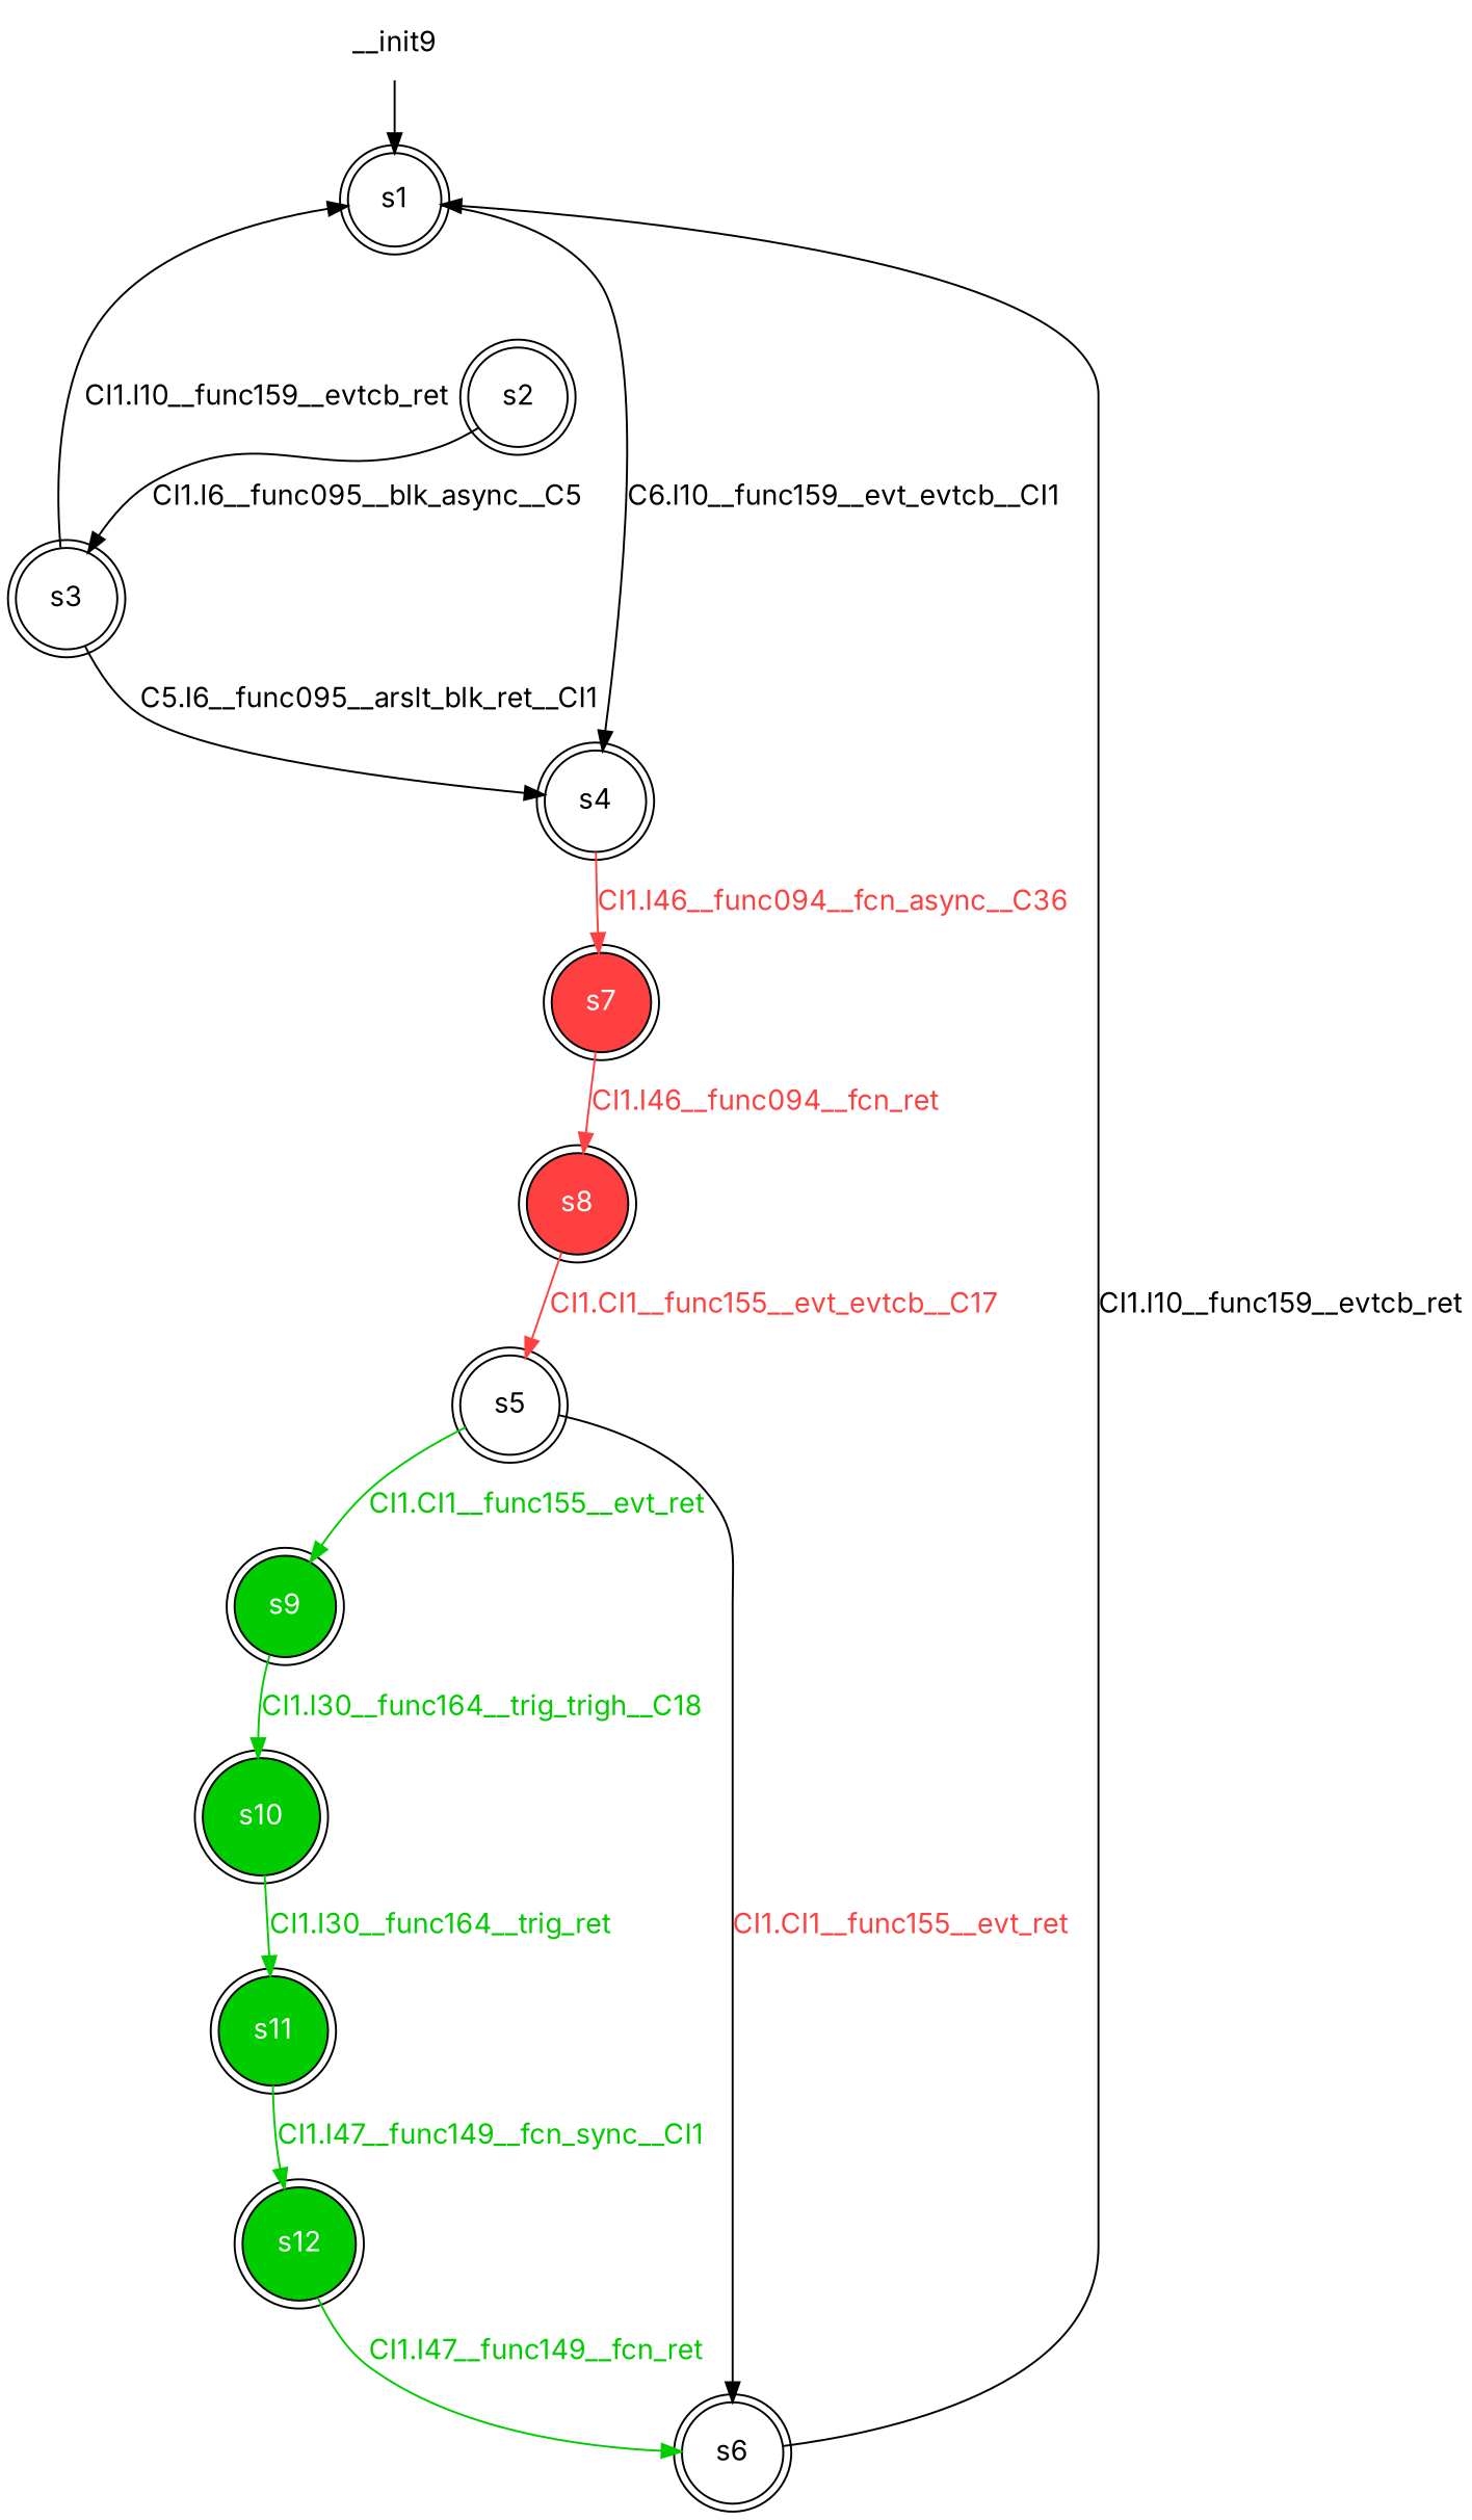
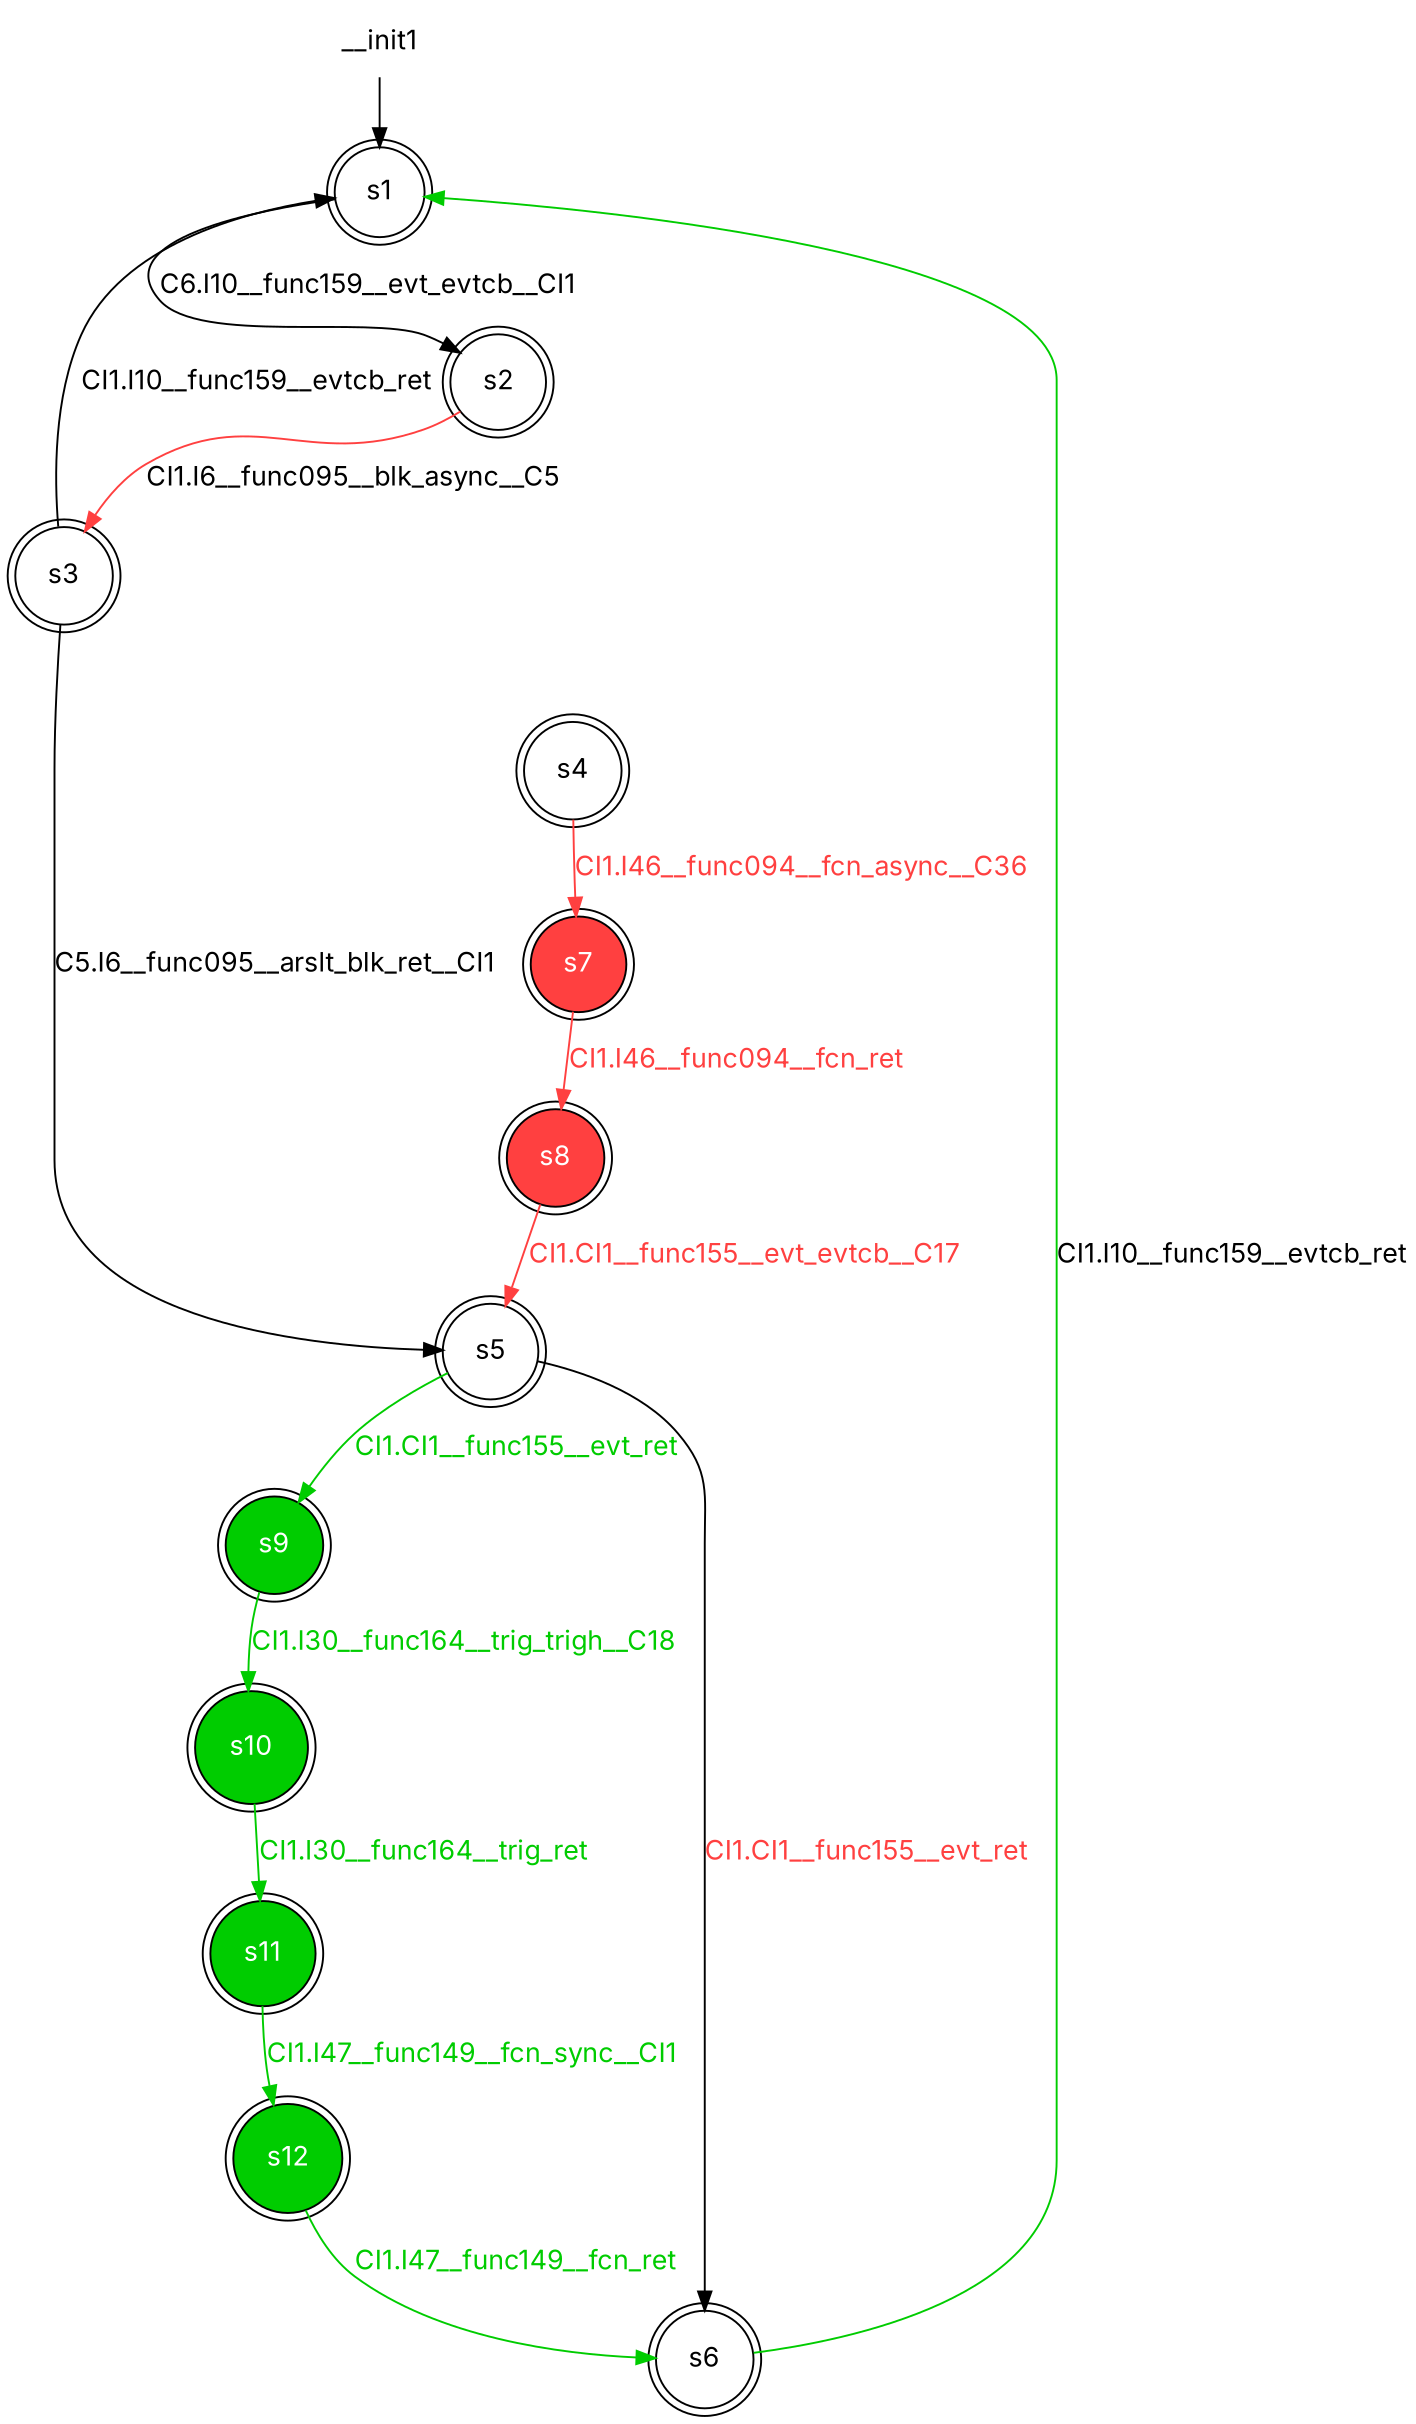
  digraph {
    fontname=Inter
    node [fontname=Inter shape=doublecircle]
    edge [fontname=Inter]
    n1 [label=<s1>]
    n2 [label=<s2>]
    n3 [label=<s3>]
    n4 [label=<s4>]
    n5 [fillcolor="#ff4040" fontcolor="#ffffff" label=<s7> style=filled]
    n6 [label=<s5>]
    n7 [label=<s6>]
    n8 [fillcolor="#00cc00" fontcolor="#ffffff" label=<s9> style=filled]
    n9 [fillcolor="#ff4040" fontcolor="#ffffff" label=<s8> style=filled]
    n10 [fillcolor="#00cc00" fontcolor="#ffffff" label=<s10> style=filled]
    n11 [fillcolor="#00cc00" fontcolor="#ffffff" label=<s11> style=filled]
    n12 [fillcolor="#00cc00" fontcolor="#ffffff" label=<s12> style=filled]
-   __init1 [shape=none label=__init9]
-   n1 -> n4 [label=<<font color="#000000">C6.I10__func159__evt_evtcb__CI1</font>>]
-   n2 -> n3 [label=<<font color="#000000">CI1.I6__func095__blk_async__C5</font>>]
+   __init1 [shape=none]
+   n1 -> n2 [label=<<font color="#000000">C6.I10__func159__evt_evtcb__CI1</font>>]
+   n2 -> n3 [label=<<font color="#000000">CI1.I6__func095__blk_async__C5</font>> color="#ff4040"]
    n3 -> n1 [label=<<font color="#000000">CI1.I10__func159__evtcb_ret</font>>]
-   n3 -> n4 [label=<<font color="#000000">C5.I6__func095__arslt_blk_ret__CI1</font>>]
+   n3 -> n6 [label=<<font color="#000000">C5.I6__func095__arslt_blk_ret__CI1</font>>]
    n4 -> n5 [color="#ff4040" label=<<font color="#ff4040">CI1.I46__func094__fcn_async__C36</font>>]
    n5 -> n9 [color="#ff4040" label=<<font color="#ff4040">CI1.I46__func094__fcn_ret</font>>]
    n6 -> n7 [color=black label=<<font color="#ff4040">CI1.CI1__func155__evt_ret</font>>]
    n6 -> n8 [color="#00cc00" label=<<font color="#00cc00">CI1.CI1__func155__evt_ret</font>>]
-   n7 -> n1 [label=<<font color="#000000">CI1.I10__func159__evtcb_ret</font>>]
+   n7 -> n1 [label=<<font color="#000000">CI1.I10__func159__evtcb_ret</font>> color="#00cc00"]
    n8 -> n10 [color="#00cc00" label=<<font color="#00cc00">CI1.I30__func164__trig_trigh__C18</font>>]
    n9 -> n6 [color="#ff4040" label=<<font color="#ff4040">CI1.CI1__func155__evt_evtcb__C17</font>>]
    n10 -> n11 [color="#00cc00" label=<<font color="#00cc00">CI1.I30__func164__trig_ret</font>>]
    n11 -> n12 [color="#00cc00" label=<<font color="#00cc00">CI1.I47__func149__fcn_sync__CI1</font>>]
    n12 -> n7 [color="#00cc00" label=<<font color="#00cc00">CI1.I47__func149__fcn_ret</font>>]
    __init1 -> n1
  }
